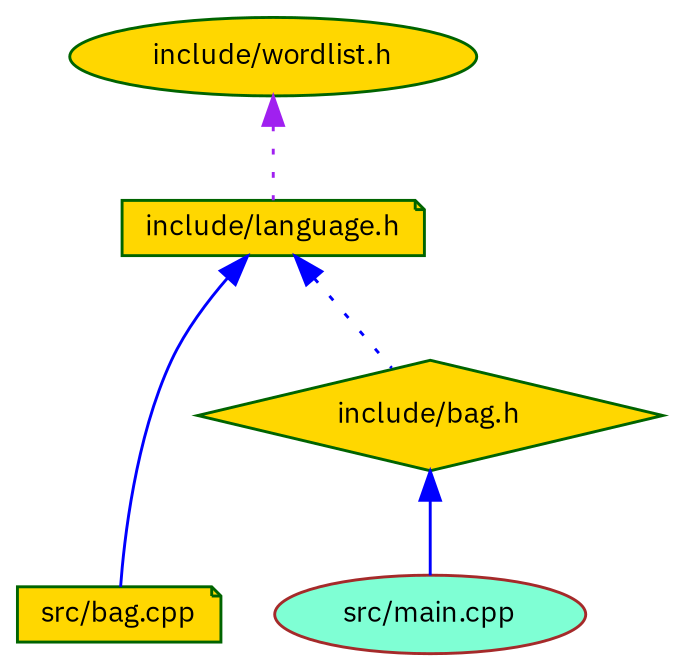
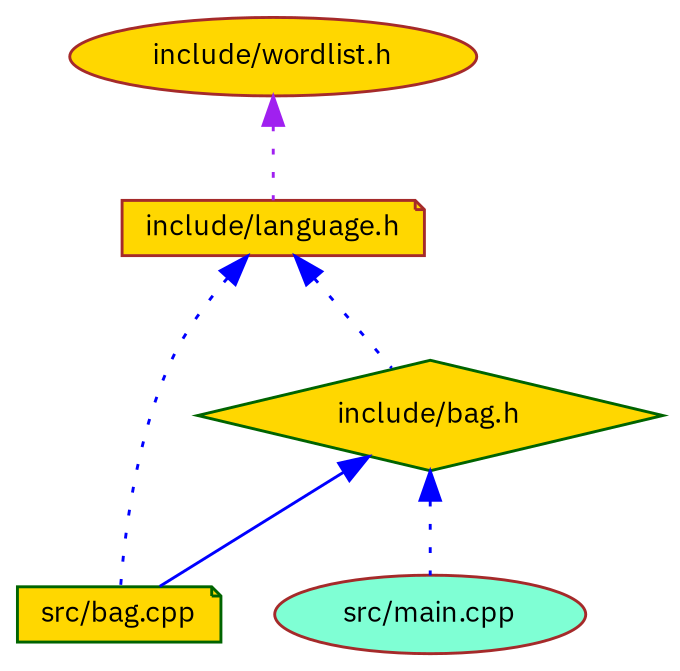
  digraph {
    fontname="IBM Plex Sans"
    node [color=brown fillcolor=gold fontname="IBM Plex Sans" fontsize=10 shape=ellipse style=filled]
    edge [color=blue dir=back fontname="IBM Plex Sans" fontsize=10 labelfontname=Helvetica labelfontsize=10 style=dotted]
-   n1 [color=darkgreen fontcolor=black height=0.2 label="include/wordlist.h" width=0.4]
-   n2 [color=darkgreen height=0.2 label="include/language.h" shape=note width=0.4]
+   n1 [fontcolor=black height=0.2 label="include/wordlist.h" width=0.4]
+   n2 [height=0.2 label="include/language.h" shape=note width=0.4]
    n3 [color=darkgreen height=0.2 label="include/bag.h" shape=diamond width=0.4]
    n4 [color=darkgreen height=0.2 label="src/bag.cpp" shape=note width=0.4]
    n5 [fillcolor=aquamarine height=0.2 label="src/main.cpp" width=0.4]
    n1 -> n2 [color=purple]
    n2 -> n3
-   n2 -> n4 [style=solid]
-   n3 -> n5 [style=solid]
+   n2 -> n4
+   n3 -> n4 [style=solid]
+   n3 -> n5
  }
